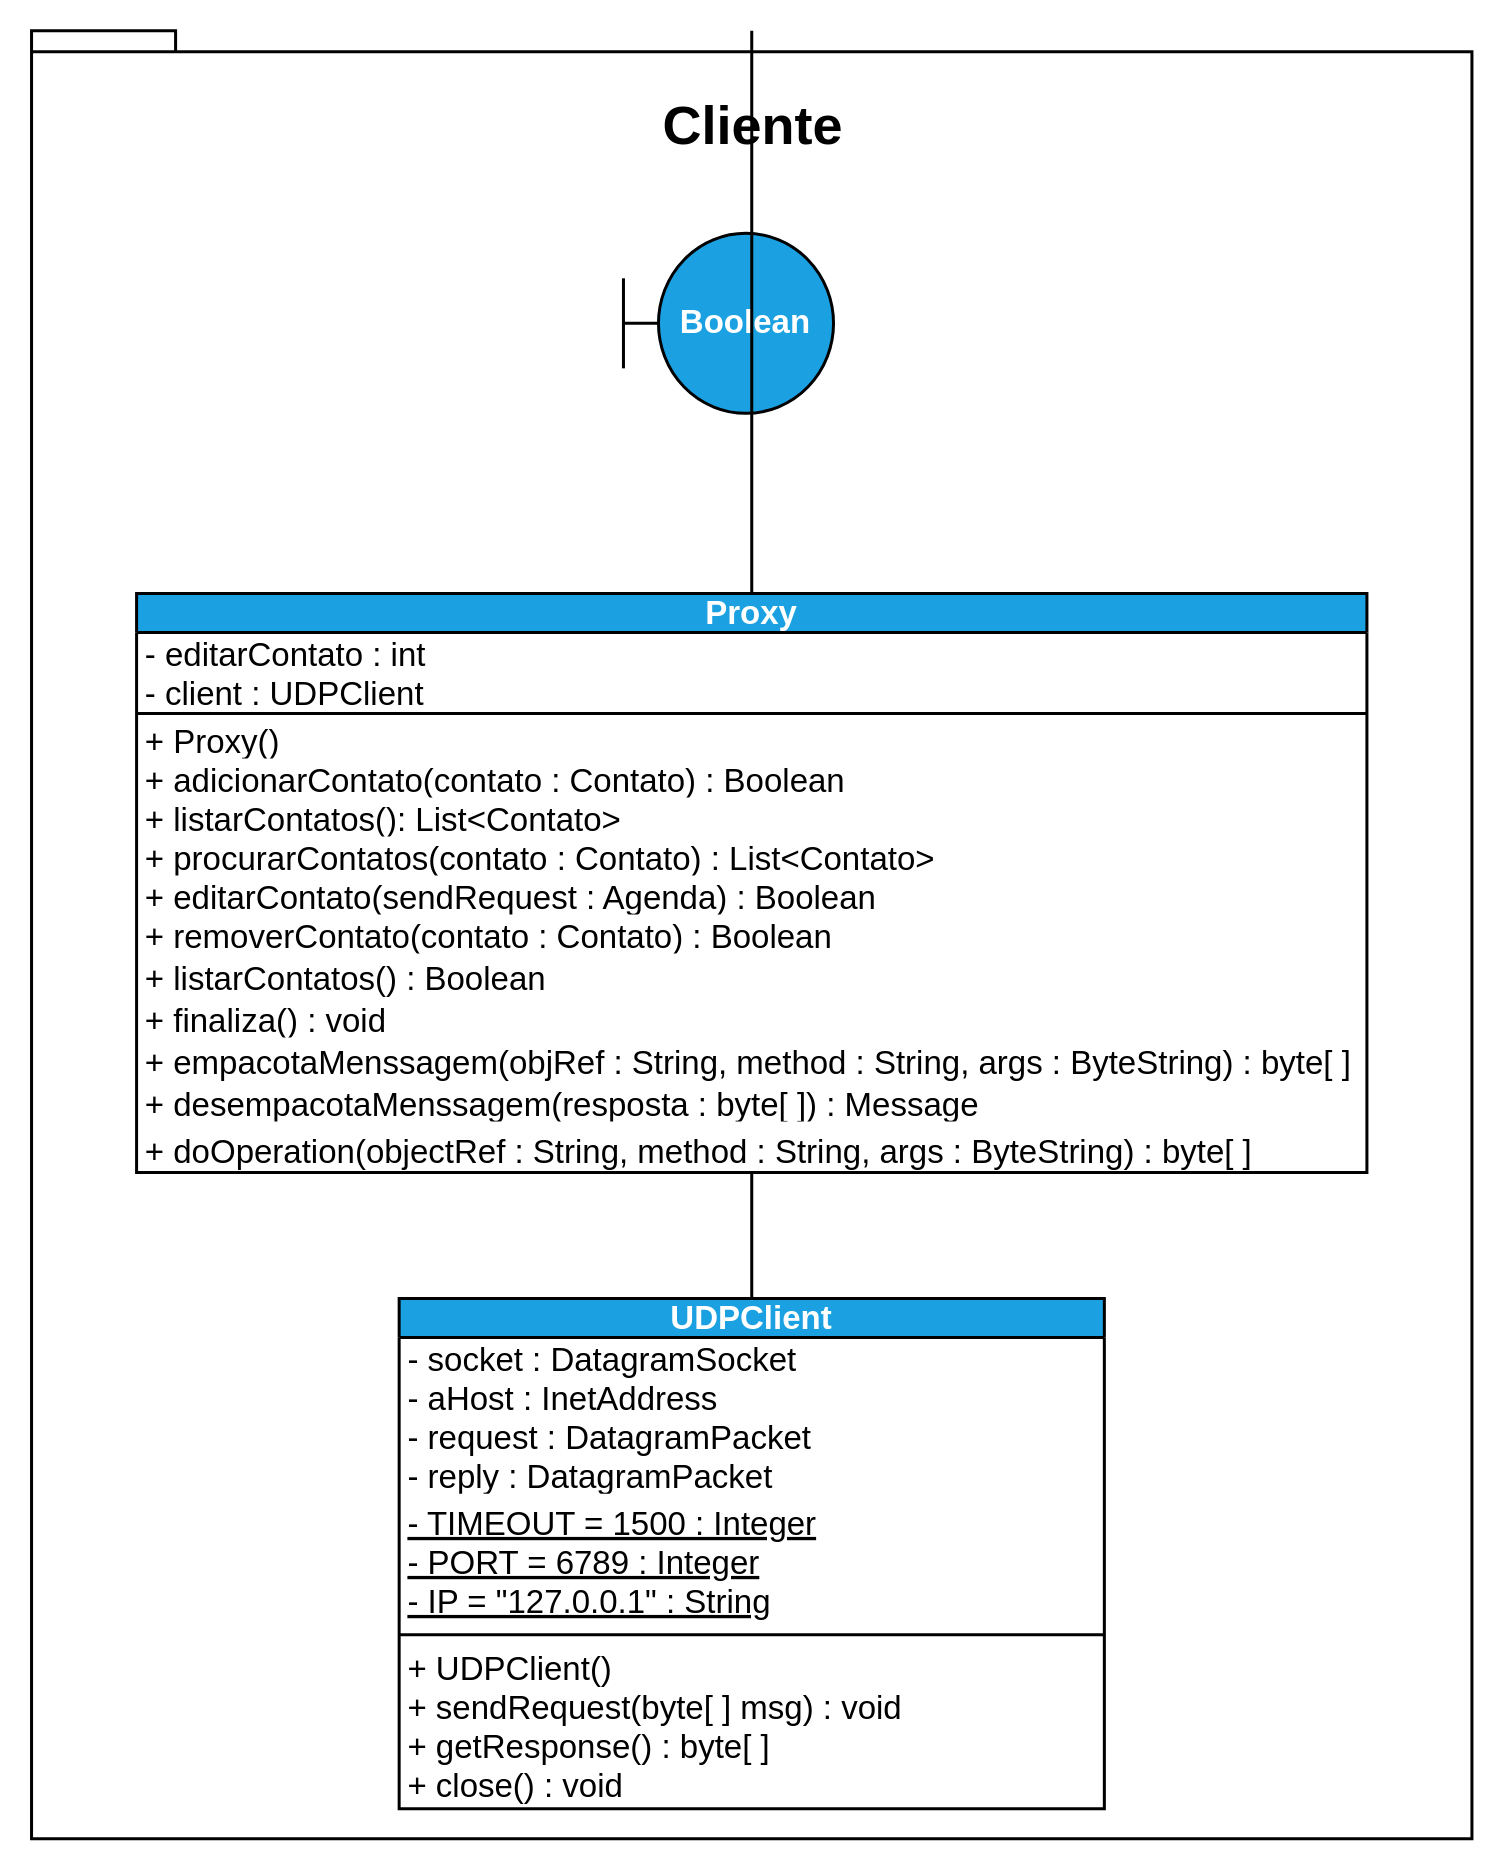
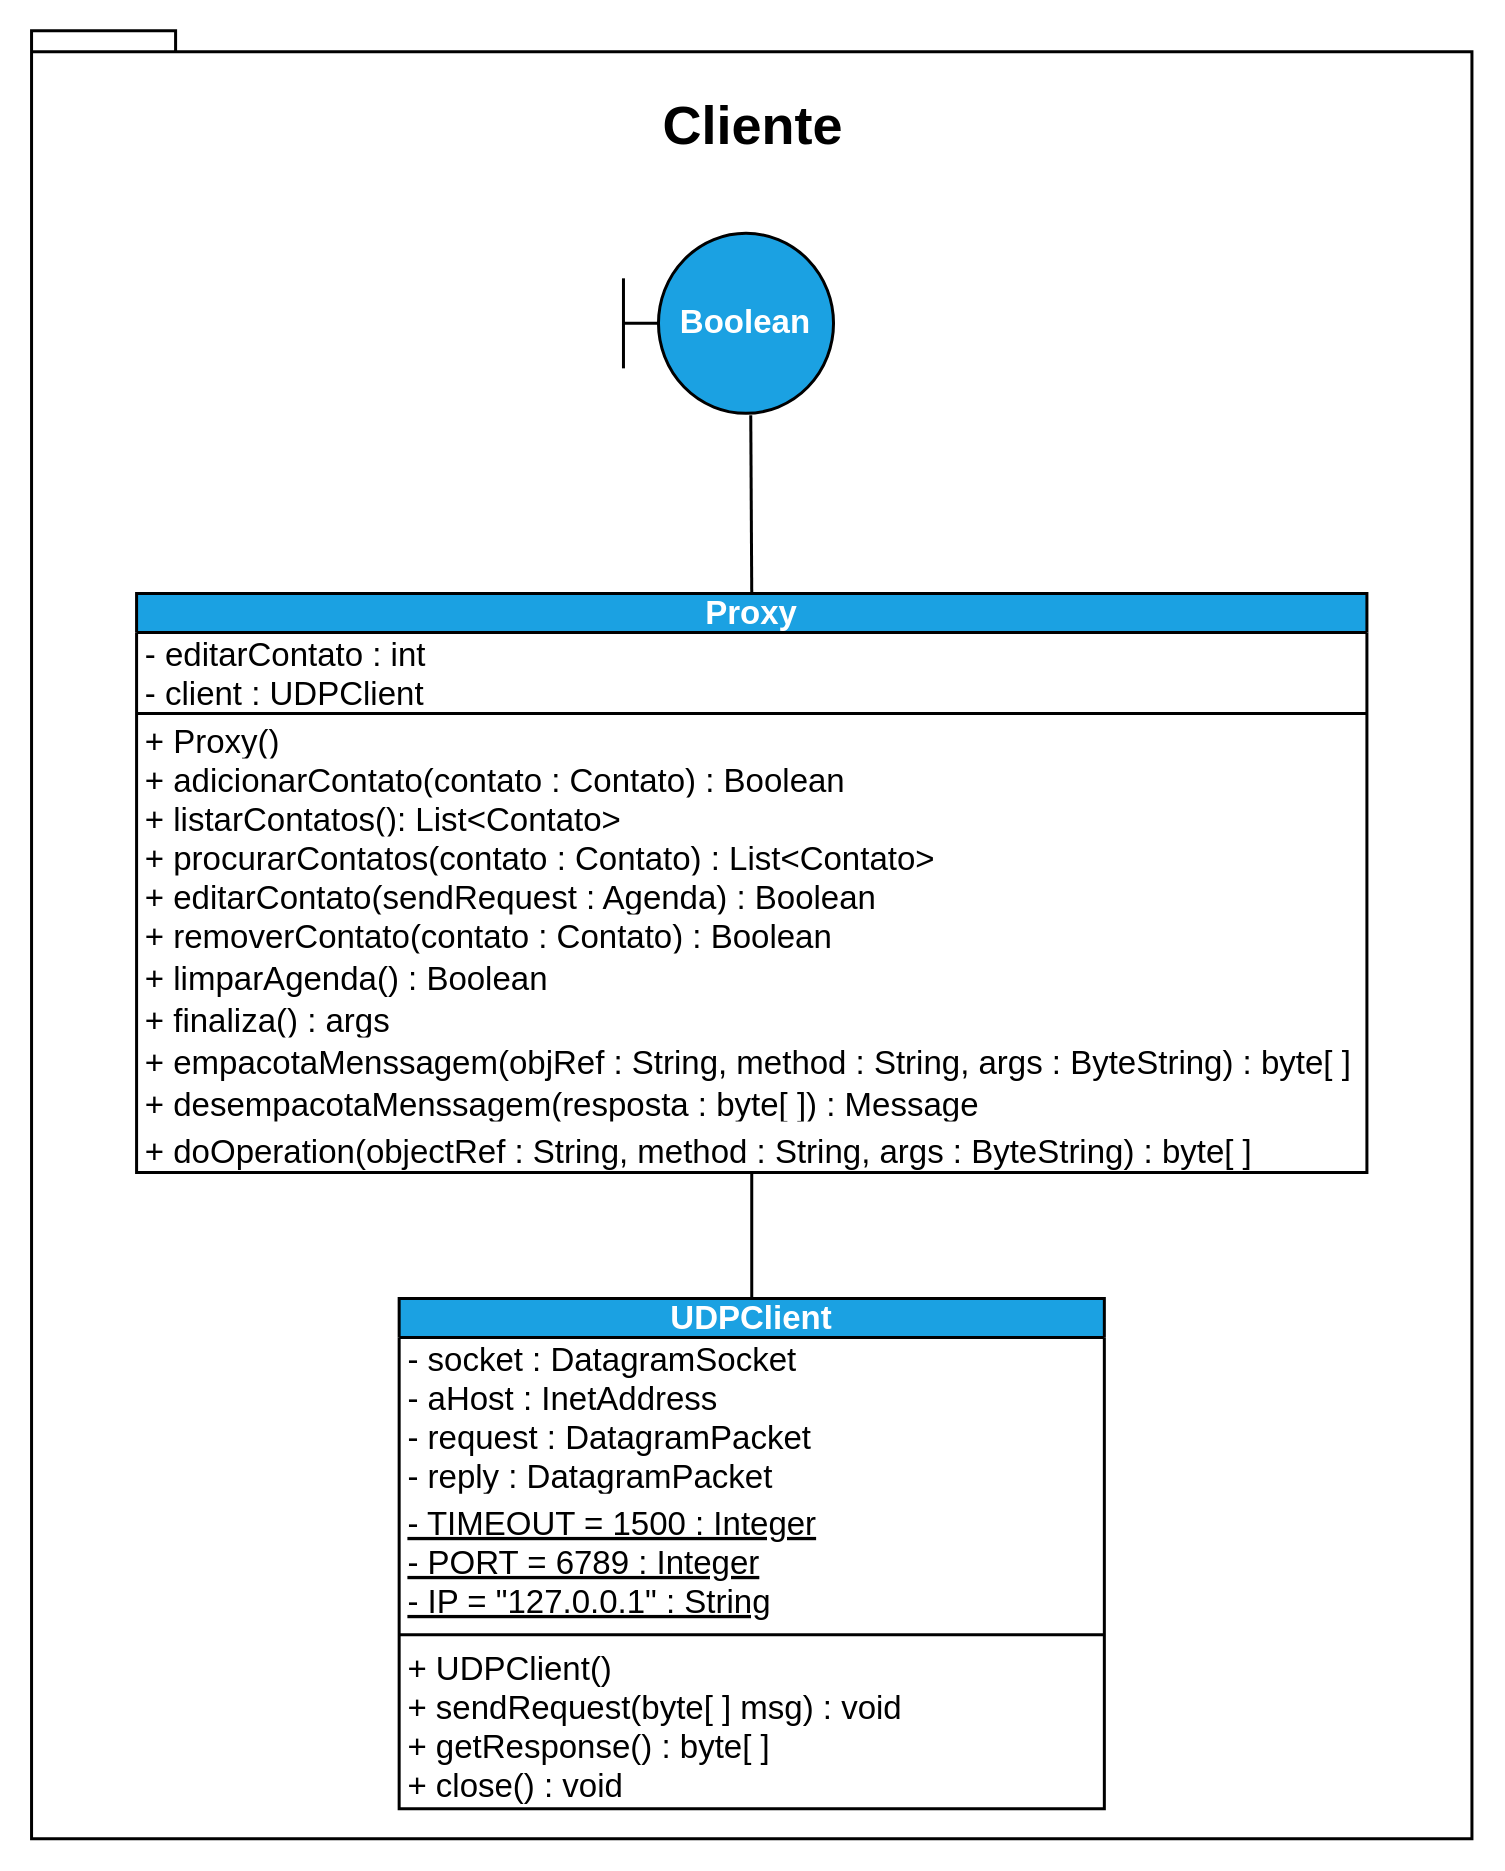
  <mxCell id="0" />
  <mxCell id="1" parent="0" />
  <mxCell id="2" value="&lt;font style=&quot;font-size: 36px ; line-height: 2.6&quot;&gt;Cliente&lt;/font&gt;" style="shape=folder;fontStyle=1;spacingTop=10;tabWidth=40;tabHeight=14;tabPosition=left;html=1;fontSize=22;strokeColor=default;strokeWidth=2;verticalAlign=top;" parent="1" vertex="1"><mxGeometry x="20.5" y="20" width="960" height="1205" as="geometry" /></mxCell>
  <mxCell id="3" value="Boolean" style="shape=umlBoundary;whiteSpace=wrap;html=1;fillColor=#1ba1e2;strokeColor=#000000;strokeWidth=2;fontStyle=1;fontSize=22;verticalAlign=middle;fontColor=#ffffff;spacing=2;" parent="1" vertex="1"><mxGeometry x="415" y="155" width="140" height="120" as="geometry" /></mxCell>
- <mxCell id="4" style="edgeStyle=none;html=1;exitX=0.5;exitY=0;exitDx=0;exitDy=0;fontSize=22;endArrow=none;endFill=0;strokeWidth=2;" parent="1" source="5" target="2" edge="1"><mxGeometry relative="1" as="geometry" /></mxCell>
+ <mxCell id="4" style="edgeStyle=none;html=1;exitX=0.5;exitY=0;exitDx=0;exitDy=0;entryX=0.606;entryY=1.01;entryDx=0;entryDy=0;entryPerimeter=0;fontSize=22;endArrow=none;endFill=0;strokeWidth=2;" parent="1" source="5" target="3" edge="1"><mxGeometry relative="1" as="geometry" /></mxCell>
  <mxCell id="5" value="Proxy" style="swimlane;fontStyle=1;align=center;verticalAlign=bottom;childLayout=stackLayout;horizontal=1;startSize=26;horizontalStack=0;resizeParent=1;resizeParentMax=0;resizeLast=0;collapsible=1;marginBottom=0;fontSize=22;strokeColor=#000000;strokeWidth=2;fillColor=#1ba1e2;fontColor=#ffffff;" parent="1" vertex="1"><mxGeometry x="90.5" y="395" width="820" height="386" as="geometry" /></mxCell>
  <mxCell id="6" value="- editarContato : int&#10;- client : UDPClient" style="text;strokeColor=none;fillColor=none;align=left;verticalAlign=middle;spacingLeft=4;spacingRight=4;overflow=hidden;rotatable=0;points=[[0,0.5],[1,0.5]];portConstraint=eastwest;fontSize=22;fontStyle=0" parent="5" vertex="1"><mxGeometry y="26" width="820" height="50" as="geometry" /></mxCell>
  <mxCell id="7" value="" style="line;strokeWidth=2;fillColor=none;align=left;verticalAlign=middle;spacingTop=-1;spacingLeft=3;spacingRight=3;rotatable=0;labelPosition=right;points=[];portConstraint=eastwest;fontSize=22;" parent="5" vertex="1"><mxGeometry y="76" width="820" height="8" as="geometry" /></mxCell>
  <mxCell id="8" value="+ Proxy()" style="text;strokeColor=none;fillColor=none;align=left;verticalAlign=middle;spacingLeft=4;spacingRight=4;overflow=hidden;rotatable=0;points=[[0,0.5],[1,0.5]];portConstraint=eastwest;fontSize=22;" parent="5" vertex="1"><mxGeometry y="84" width="820" height="26" as="geometry" /></mxCell>
  <mxCell id="9" value="+ adicionarContato(contato : Contato) : Boolean" style="text;strokeColor=none;fillColor=none;align=left;verticalAlign=middle;spacingLeft=4;spacingRight=4;overflow=hidden;rotatable=0;points=[[0,0.5],[1,0.5]];portConstraint=eastwest;fontSize=22;" parent="5" vertex="1"><mxGeometry y="110" width="820" height="26" as="geometry" /></mxCell>
  <mxCell id="10" value="+ listarContatos(): List&lt;Contato&gt;" style="text;strokeColor=none;fillColor=none;align=left;verticalAlign=middle;spacingLeft=4;spacingRight=4;overflow=hidden;rotatable=0;points=[[0,0.5],[1,0.5]];portConstraint=eastwest;fontSize=22;" parent="5" vertex="1"><mxGeometry y="136" width="820" height="26" as="geometry" /></mxCell>
  <mxCell id="11" value="+ procurarContatos(contato : Contato) : List&lt;Contato&gt;" style="text;strokeColor=none;fillColor=none;align=left;verticalAlign=middle;spacingLeft=4;spacingRight=4;overflow=hidden;rotatable=0;points=[[0,0.5],[1,0.5]];portConstraint=eastwest;fontSize=22;" parent="5" vertex="1"><mxGeometry y="162" width="820" height="26" as="geometry" /></mxCell>
  <mxCell id="12" value="+ editarContato(sendRequest : Agenda) : Boolean" style="text;strokeColor=none;fillColor=none;align=left;verticalAlign=middle;spacingLeft=4;spacingRight=4;overflow=hidden;rotatable=0;points=[[0,0.5],[1,0.5]];portConstraint=eastwest;fontSize=22;" parent="5" vertex="1"><mxGeometry y="188" width="820" height="26" as="geometry" /></mxCell>
  <mxCell id="13" value="+ removerContato(contato : Contato) : Boolean" style="text;strokeColor=none;fillColor=none;align=left;verticalAlign=middle;spacingLeft=4;spacingRight=4;overflow=hidden;rotatable=0;points=[[0,0.5],[1,0.5]];portConstraint=eastwest;fontSize=22;" parent="5" vertex="1"><mxGeometry y="214" width="820" height="26" as="geometry" /></mxCell>
- <mxCell id="14" value="+ listarContatos() : Boolean" style="text;strokeColor=none;fillColor=none;align=left;verticalAlign=middle;spacingLeft=4;spacingRight=4;overflow=hidden;rotatable=0;points=[[0,0.5],[1,0.5]];portConstraint=eastwest;fontSize=22;" parent="5" vertex="1"><mxGeometry y="240" width="820" height="30" as="geometry" /></mxCell>
- <mxCell id="15" value="+ finaliza() : void" style="text;strokeColor=none;fillColor=none;align=left;verticalAlign=middle;spacingLeft=4;spacingRight=4;overflow=hidden;rotatable=0;points=[[0,0.5],[1,0.5]];portConstraint=eastwest;fontSize=22;" parent="5" vertex="1"><mxGeometry y="270" width="820" height="26" as="geometry" /></mxCell>
+ <mxCell id="14" value="+ limparAgenda() : Boolean" style="text;strokeColor=none;fillColor=none;align=left;verticalAlign=middle;spacingLeft=4;spacingRight=4;overflow=hidden;rotatable=0;points=[[0,0.5],[1,0.5]];portConstraint=eastwest;fontSize=22;" parent="5" vertex="1"><mxGeometry y="240" width="820" height="30" as="geometry" /></mxCell>
+ <mxCell id="15" value="+ finaliza() : args" style="text;strokeColor=none;fillColor=none;align=left;verticalAlign=middle;spacingLeft=4;spacingRight=4;overflow=hidden;rotatable=0;points=[[0,0.5],[1,0.5]];portConstraint=eastwest;fontSize=22;" parent="5" vertex="1"><mxGeometry y="270" width="820" height="26" as="geometry" /></mxCell>
  <mxCell id="16" value="+ empacotaMenssagem(objRef : String, method : String, args : ByteString) : byte[ ]" style="text;strokeColor=none;fillColor=none;align=left;verticalAlign=middle;spacingLeft=4;spacingRight=4;overflow=hidden;rotatable=0;points=[[0,0.5],[1,0.5]];portConstraint=eastwest;fontSize=22;" parent="5" vertex="1"><mxGeometry y="296" width="820" height="30" as="geometry" /></mxCell>
  <mxCell id="17" value="+ desempacotaMenssagem(resposta : byte[ ]) : Message" style="text;strokeColor=none;fillColor=none;align=left;verticalAlign=middle;spacingLeft=4;spacingRight=4;overflow=hidden;rotatable=0;points=[[0,0.5],[1,0.5]];portConstraint=eastwest;fontSize=22;" parent="5" vertex="1"><mxGeometry y="326" width="820" height="26" as="geometry" /></mxCell>
  <mxCell id="18" value="+ doOperation(objectRef : String, method : String, args : ByteString) : byte[ ]" style="text;strokeColor=none;fillColor=none;align=left;verticalAlign=top;spacingLeft=4;spacingRight=4;overflow=hidden;rotatable=0;points=[[0,0.5],[1,0.5]];portConstraint=eastwest;fontSize=22;" parent="5" vertex="1"><mxGeometry y="352" width="820" height="34" as="geometry" /></mxCell>
  <mxCell id="19" style="edgeStyle=none;html=1;exitX=0.5;exitY=0;exitDx=0;exitDy=0;fontSize=22;endArrow=none;endFill=0;strokeWidth=2;" parent="1" source="20" target="18" edge="1"><mxGeometry relative="1" as="geometry" /></mxCell>
  <mxCell id="20" value="UDPClient" style="swimlane;fontStyle=1;align=center;verticalAlign=bottom;childLayout=stackLayout;horizontal=1;startSize=26;horizontalStack=0;resizeParent=1;resizeParentMax=0;resizeLast=0;collapsible=1;marginBottom=0;fontSize=22;strokeColor=#000000;strokeWidth=2;fillColor=#1ba1e2;fontColor=#ffffff;" parent="1" vertex="1"><mxGeometry x="265.5" y="865" width="470" height="340" as="geometry" /></mxCell>
  <mxCell id="21" value="- socket : DatagramSocket&#10;- aHost : InetAddress&#10;- request : DatagramPacket&#10;- reply : DatagramPacket" style="text;strokeColor=none;fillColor=none;align=left;verticalAlign=middle;spacingLeft=4;spacingRight=4;overflow=hidden;rotatable=0;points=[[0,0.5],[1,0.5]];portConstraint=eastwest;fontSize=22;" parent="20" vertex="1"><mxGeometry y="26" width="470" height="104" as="geometry" /></mxCell>
  <mxCell id="22" value="- TIMEOUT = 1500 : Integer&#10;- PORT = 6789 : Integer&#10;- IP = &quot;127.0.0.1&quot; : String" style="text;strokeColor=none;fillColor=none;align=left;verticalAlign=top;spacingLeft=4;spacingRight=4;overflow=hidden;rotatable=0;points=[[0,0.5],[1,0.5]];portConstraint=eastwest;fontSize=22;fontStyle=4" parent="20" vertex="1"><mxGeometry y="130" width="470" height="90" as="geometry" /></mxCell>
  <mxCell id="23" value="" style="line;strokeWidth=2;fillColor=none;align=left;verticalAlign=middle;spacingTop=-1;spacingLeft=3;spacingRight=3;rotatable=0;labelPosition=right;points=[];portConstraint=eastwest;fontSize=22;" parent="20" vertex="1"><mxGeometry y="220" width="470" height="8" as="geometry" /></mxCell>
  <mxCell id="24" value="+ UDPClient()&#10;+ sendRequest(byte[ ] msg) : void&#10;+ getResponse() : byte[ ]&#10;+ close() : void" style="text;strokeColor=none;fillColor=none;align=left;verticalAlign=middle;spacingLeft=4;spacingRight=4;overflow=hidden;rotatable=0;points=[[0,0.5],[1,0.5]];portConstraint=eastwest;fontSize=22;" parent="20" vertex="1"><mxGeometry y="228" width="470" height="112" as="geometry" /></mxCell>
